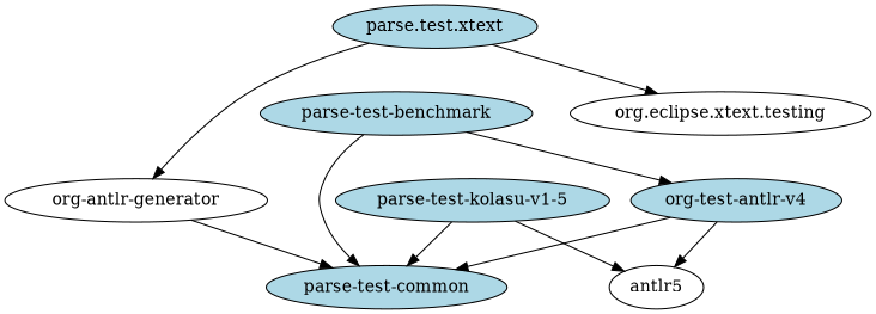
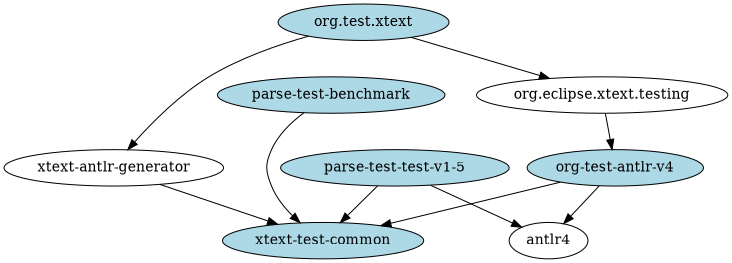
  digraph {
    node [fillcolor=lightblue style=filled]
    n1 [label="org-test-antlr-v4"]
-   antlr4 [fillcolor=white label=antlr5]
-   "parse-test-common"
-   "xtext-antlr-generator" [fillcolor=white label="org-antlr-generator"]
-   "parse.test.xtext"
+   antlr4 [fillcolor=white]
+   "parse-test-common" [label="xtext-test-common"]
+   "xtext-antlr-generator" [fillcolor=white]
+   "parse.test.xtext" [label="org.test.xtext"]
    "org.eclipse.xtext.testing" [fillcolor=white]
    "parse-test-benchmark"
-   "parse-test-kolasu-v1-5"
+   "parse-test-kolasu-v1-5" [label="parse-test-test-v1-5"]
    n1 -> antlr4
    n1 -> "parse-test-common"
    "xtext-antlr-generator" -> "parse-test-common"
    "parse.test.xtext" -> "xtext-antlr-generator"
    "parse.test.xtext" -> "org.eclipse.xtext.testing"
-   "parse-test-benchmark" -> n1
+   "org.eclipse.xtext.testing" -> n1
    "parse-test-benchmark" -> "parse-test-common"
    "parse-test-kolasu-v1-5" -> antlr4
    "parse-test-kolasu-v1-5" -> "parse-test-common"
  }
